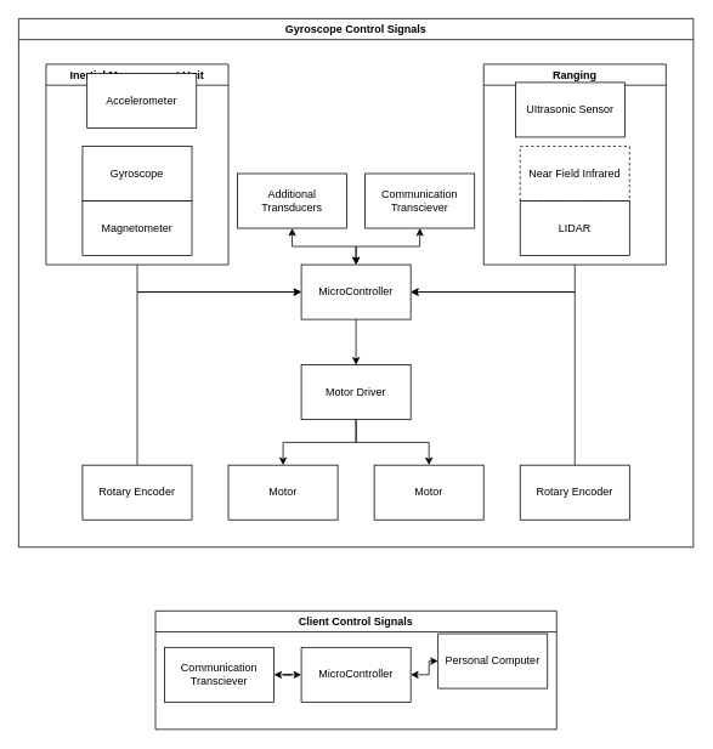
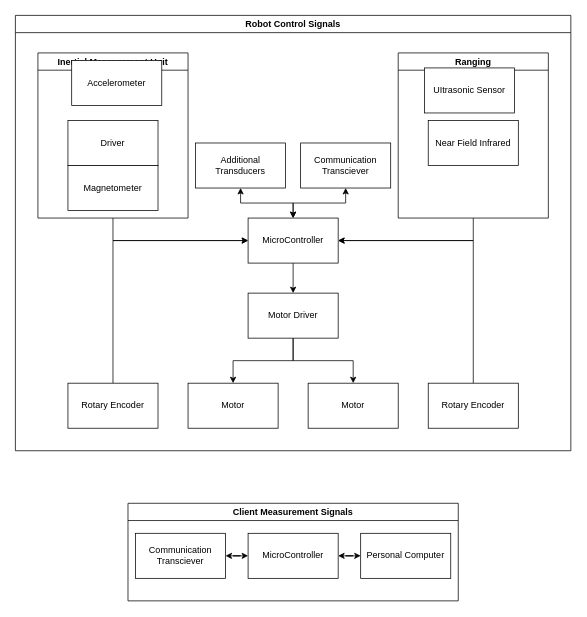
  <mxCell id="0" />
  <mxCell id="1" parent="0" />
  <mxCell id="2" style="edgeStyle=orthogonalEdgeStyle;rounded=0;orthogonalLoop=1;jettySize=auto;html=1;exitX=0.5;exitY=1;exitDx=0;exitDy=0;entryX=0.5;entryY=0;entryDx=0;entryDy=0;" edge="1" parent="1" source="3" target="6"><mxGeometry relative="1" as="geometry" /></mxCell>
  <mxCell id="3" value="MicroController" style="rounded=0;whiteSpace=wrap;html=1;" vertex="1" parent="1"><mxGeometry x="330" y="290" width="120" height="60" as="geometry" /></mxCell>
  <mxCell id="4" style="edgeStyle=orthogonalEdgeStyle;rounded=0;orthogonalLoop=1;jettySize=auto;html=1;exitX=0.5;exitY=1;exitDx=0;exitDy=0;entryX=0.5;entryY=0;entryDx=0;entryDy=0;" edge="1" parent="1" source="6" target="8"><mxGeometry relative="1" as="geometry" /></mxCell>
  <mxCell id="5" style="edgeStyle=orthogonalEdgeStyle;rounded=0;orthogonalLoop=1;jettySize=auto;html=1;exitX=0.5;exitY=1;exitDx=0;exitDy=0;entryX=0.5;entryY=0;entryDx=0;entryDy=0;" edge="1" parent="1" source="6" target="7"><mxGeometry relative="1" as="geometry" /></mxCell>
- <mxCell id="6" value="Motor Driver" style="rounded=0;whiteSpace=wrap;html=1;" vertex="1" parent="1"><mxGeometry x="330" y="400" width="120" height="60" as="geometry" /></mxCell>
+ <mxCell id="6" value="Motor Driver" style="rounded=0;whiteSpace=wrap;html=1;" vertex="1" parent="1"><mxGeometry x="330" y="390" width="120" height="60" as="geometry" /></mxCell>
  <mxCell id="7" value="Motor" style="rounded=0;whiteSpace=wrap;html=1;" vertex="1" parent="1"><mxGeometry x="410" y="510" width="120" height="60" as="geometry" /></mxCell>
  <mxCell id="8" value="Motor" style="rounded=0;whiteSpace=wrap;html=1;" vertex="1" parent="1"><mxGeometry x="250" y="510" width="120" height="60" as="geometry" /></mxCell>
  <mxCell id="9" style="edgeStyle=orthogonalEdgeStyle;rounded=0;orthogonalLoop=1;jettySize=auto;html=1;exitX=0.5;exitY=0;exitDx=0;exitDy=0;entryX=1;entryY=0.5;entryDx=0;entryDy=0;" edge="1" parent="1" source="10" target="3"><mxGeometry relative="1" as="geometry" /></mxCell>
  <mxCell id="10" value="Rotary Encoder" style="rounded=0;whiteSpace=wrap;html=1;" vertex="1" parent="1"><mxGeometry x="570" y="510" width="120" height="60" as="geometry" /></mxCell>
  <mxCell id="11" style="edgeStyle=orthogonalEdgeStyle;rounded=0;orthogonalLoop=1;jettySize=auto;html=1;exitX=0.5;exitY=1;exitDx=0;exitDy=0;entryX=0;entryY=0.5;entryDx=0;entryDy=0;" edge="1" parent="1" source="12" target="3"><mxGeometry relative="1" as="geometry" /></mxCell>
  <mxCell id="12" value="Inertial Measurement Unit" style="swimlane;whiteSpace=wrap;html=1;" vertex="1" parent="1"><mxGeometry x="50" y="70" width="200" height="220" as="geometry" /></mxCell>
  <mxCell id="13" value="Accelerometer" style="rounded=0;whiteSpace=wrap;html=1;" vertex="1" parent="12"><mxGeometry x="45" y="10" width="120" height="60" as="geometry" /></mxCell>
- <mxCell id="14" value="Gyroscope" style="rounded=0;whiteSpace=wrap;html=1;" vertex="1" parent="12"><mxGeometry x="40" y="90" width="120" height="60" as="geometry" /></mxCell>
+ <mxCell id="14" value="Driver" style="rounded=0;whiteSpace=wrap;html=1;" vertex="1" parent="12"><mxGeometry x="40" y="90" width="120" height="60" as="geometry" /></mxCell>
  <mxCell id="15" value="Magnetometer" style="rounded=0;whiteSpace=wrap;html=1;" vertex="1" parent="12"><mxGeometry x="40" y="150" width="120" height="60" as="geometry" /></mxCell>
  <mxCell id="16" style="edgeStyle=orthogonalEdgeStyle;rounded=0;orthogonalLoop=1;jettySize=auto;html=1;exitX=0.5;exitY=0;exitDx=0;exitDy=0;entryX=0;entryY=0.5;entryDx=0;entryDy=0;" edge="1" parent="1" source="17" target="3"><mxGeometry relative="1" as="geometry" /></mxCell>
  <mxCell id="17" value="Rotary Encoder" style="rounded=0;whiteSpace=wrap;html=1;" vertex="1" parent="1"><mxGeometry x="90" y="510" width="120" height="60" as="geometry" /></mxCell>
  <mxCell id="18" style="edgeStyle=orthogonalEdgeStyle;rounded=0;orthogonalLoop=1;jettySize=auto;html=1;exitX=0.5;exitY=1;exitDx=0;exitDy=0;entryX=1;entryY=0.5;entryDx=0;entryDy=0;" edge="1" parent="1" source="19" target="3"><mxGeometry relative="1" as="geometry" /></mxCell>
  <mxCell id="19" value="Ranging" style="swimlane;whiteSpace=wrap;html=1;" vertex="1" parent="1"><mxGeometry x="530" y="70" width="200" height="220" as="geometry" /></mxCell>
  <mxCell id="20" value="UItrasonic Sensor" style="rounded=0;whiteSpace=wrap;html=1;" vertex="1" parent="19"><mxGeometry x="35" y="20" width="120" height="60" as="geometry" /></mxCell>
- <mxCell id="21" value="Near Field Infrared" style="rounded=0;whiteSpace=wrap;html=1;dashed=1;" vertex="1" parent="19"><mxGeometry x="40" y="90" width="120" height="60" as="geometry" /></mxCell>
- <mxCell id="22" value="LIDAR" style="rounded=0;whiteSpace=wrap;html=1;" vertex="1" parent="19"><mxGeometry x="40" y="150" width="120" height="60" as="geometry" /></mxCell>
+ <mxCell id="21" value="Near Field Infrared" style="rounded=0;whiteSpace=wrap;html=1;" vertex="1" parent="19"><mxGeometry x="40" y="90" width="120" height="60" as="geometry" /></mxCell>
  <mxCell id="23" style="edgeStyle=orthogonalEdgeStyle;rounded=0;orthogonalLoop=1;jettySize=auto;html=1;exitX=0.5;exitY=1;exitDx=0;exitDy=0;entryX=0.5;entryY=0;entryDx=0;entryDy=0;startArrow=classic;startFill=1;" edge="1" parent="1" source="24" target="3"><mxGeometry relative="1" as="geometry" /></mxCell>
  <mxCell id="24" value="Additional Transducers" style="rounded=0;whiteSpace=wrap;html=1;" vertex="1" parent="1"><mxGeometry x="260" y="190" width="120" height="60" as="geometry" /></mxCell>
  <mxCell id="25" style="edgeStyle=orthogonalEdgeStyle;rounded=0;orthogonalLoop=1;jettySize=auto;html=1;exitX=0.5;exitY=1;exitDx=0;exitDy=0;entryX=0.5;entryY=0;entryDx=0;entryDy=0;startArrow=classic;startFill=1;" edge="1" parent="1" source="26" target="3"><mxGeometry relative="1" as="geometry" /></mxCell>
  <mxCell id="26" value="Communication Transciever" style="rounded=0;whiteSpace=wrap;html=1;" vertex="1" parent="1"><mxGeometry x="400" y="190" width="120" height="60" as="geometry" /></mxCell>
  <mxCell id="27" value="" style="edgeStyle=orthogonalEdgeStyle;rounded=0;orthogonalLoop=1;jettySize=auto;html=1;startArrow=classic;startFill=1;" edge="1" parent="1" source="28" target="31"><mxGeometry relative="1" as="geometry" /></mxCell>
  <mxCell id="28" value="MicroController" style="rounded=0;whiteSpace=wrap;html=1;" vertex="1" parent="1"><mxGeometry x="330" y="710" width="120" height="60" as="geometry" /></mxCell>
  <mxCell id="29" value="" style="edgeStyle=orthogonalEdgeStyle;rounded=0;orthogonalLoop=1;jettySize=auto;html=1;startArrow=classic;startFill=1;" edge="1" parent="1" source="30" target="28"><mxGeometry relative="1" as="geometry" /></mxCell>
  <mxCell id="30" value="Communication Transciever" style="rounded=0;whiteSpace=wrap;html=1;" vertex="1" parent="1"><mxGeometry x="180" y="710" width="120" height="60" as="geometry" /></mxCell>
- <mxCell id="31" value="Personal Computer" style="rounded=0;whiteSpace=wrap;html=1;" vertex="1" parent="1"><mxGeometry x="480" y="695" width="120" height="60" as="geometry" /></mxCell>
- <mxCell id="32" value="Gyroscope Control Signals" style="swimlane;whiteSpace=wrap;html=1;" vertex="1" parent="1"><mxGeometry x="20" y="20" width="740" height="580" as="geometry" /></mxCell>
- <mxCell id="33" value="Client Control Signals" style="swimlane;whiteSpace=wrap;html=1;" vertex="1" parent="1"><mxGeometry x="170" y="670" width="440" height="130" as="geometry" /></mxCell>
+ <mxCell id="31" value="Personal Computer" style="rounded=0;whiteSpace=wrap;html=1;" vertex="1" parent="1"><mxGeometry x="480" y="710" width="120" height="60" as="geometry" /></mxCell>
+ <mxCell id="32" value="Robot Control Signals" style="swimlane;whiteSpace=wrap;html=1;" vertex="1" parent="1"><mxGeometry x="20" y="20" width="740" height="580" as="geometry" /></mxCell>
+ <mxCell id="33" value="Client Measurement Signals" style="swimlane;whiteSpace=wrap;html=1;" vertex="1" parent="1"><mxGeometry x="170" y="670" width="440" height="130" as="geometry" /></mxCell>
